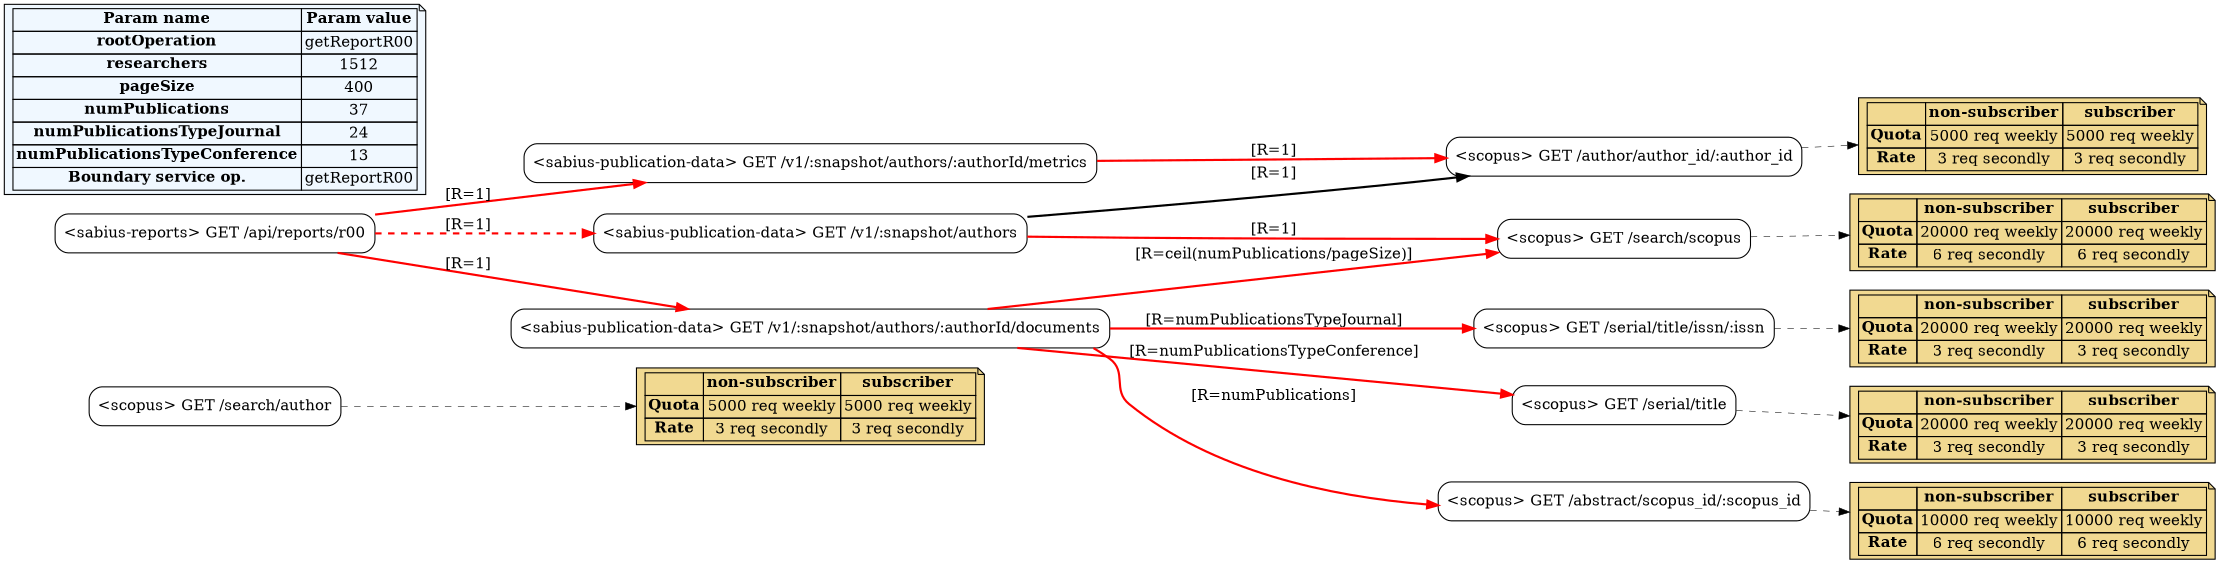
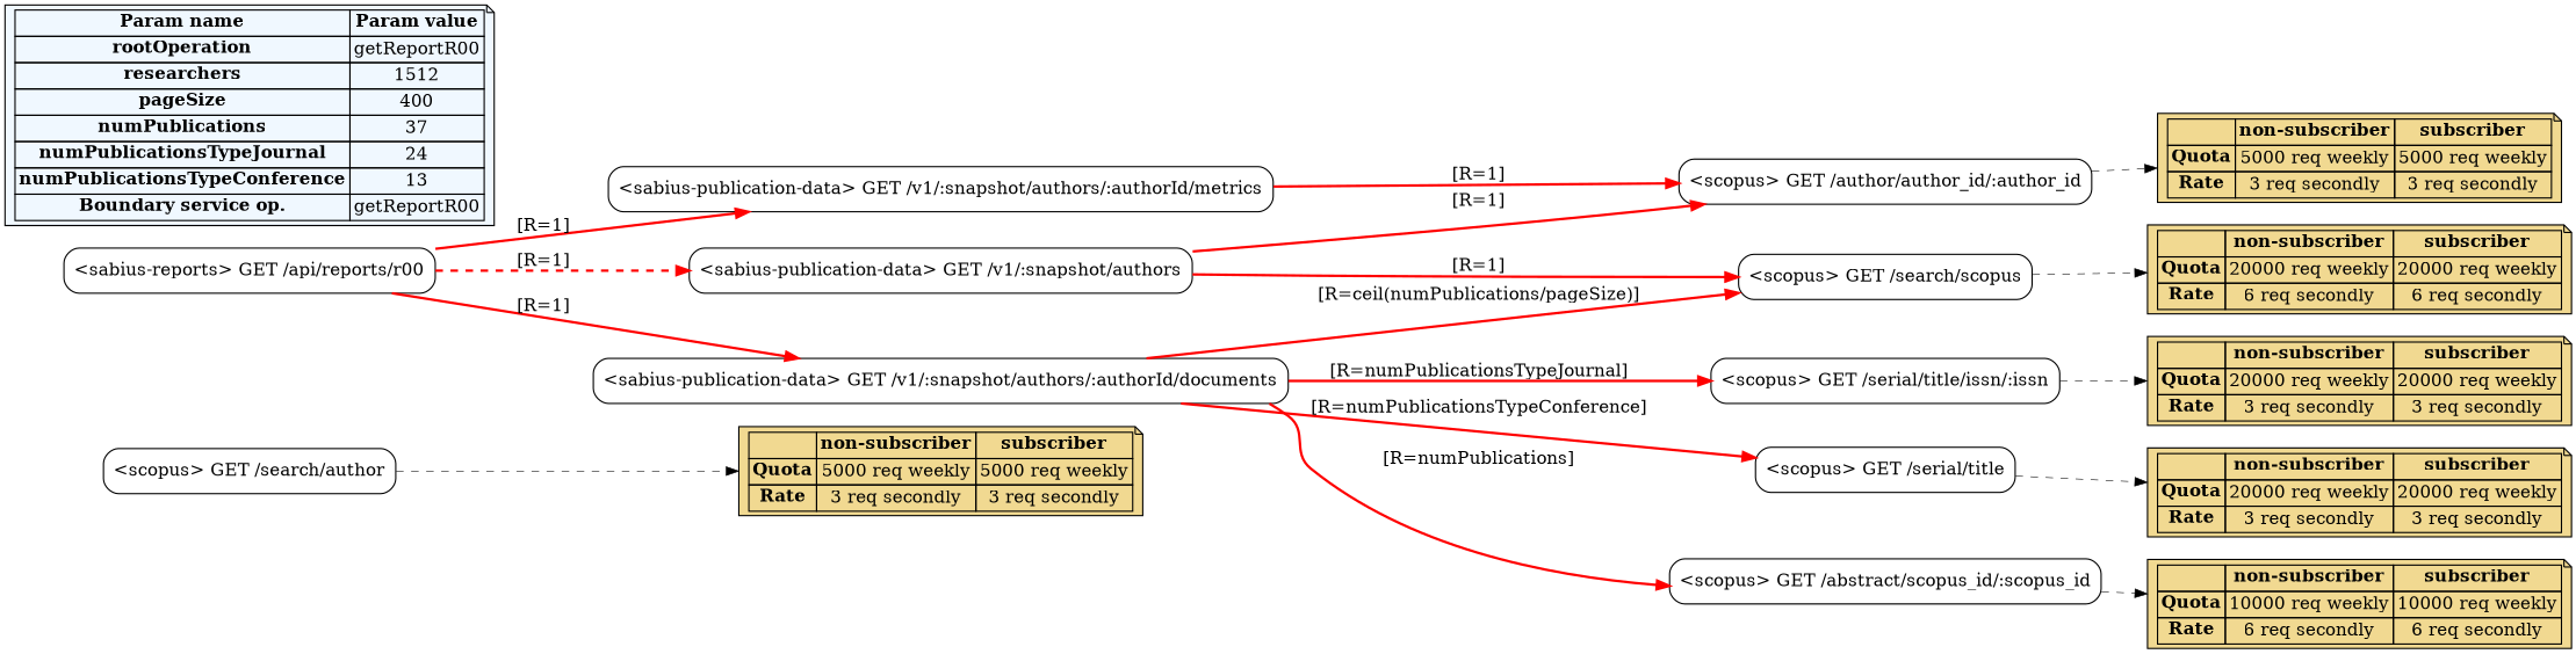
  digraph {
    rankdir=LR
    node [shape=box style=rounded]
    edge [color=red penwidth=2.0]
    n1 [label="<scopus> GET /search/author"]
    n2 [fillcolor="#F1D991" label=< <table border="0" cellborder="1" cellpadding="2" cellspacing="0"> <tr> <td></td> <td><b>non-subscriber</b></td> <td><b>subscriber</b></td> </tr> <tr> <td><b>Quota</b></td> <td>5000 req weekly</td> <td>5000 req weekly</td> </tr> <tr> <td><b>Rate</b></td> <td>3 req secondly</td> <td>3 req secondly</td> </tr> </table> > shape=note style=filled]
    n3 [label="<scopus> GET /author/author_id/:author_id"]
    n4 [fillcolor="#F1D991" label=< <table border="0" cellborder="1" cellpadding="2" cellspacing="0"> <tr> <td></td> <td><b>non-subscriber</b></td> <td><b>subscriber</b></td> </tr> <tr> <td><b>Quota</b></td> <td>5000 req weekly</td> <td>5000 req weekly</td> </tr> <tr> <td><b>Rate</b></td> <td>3 req secondly</td> <td>3 req secondly</td> </tr> </table> > shape=note style=filled]
    n5 [label="<scopus> GET /search/scopus"]
    n6 [fillcolor="#F1D991" label=< <table border="0" cellborder="1" cellpadding="2" cellspacing="0"> <tr> <td></td> <td><b>non-subscriber</b></td> <td><b>subscriber</b></td> </tr> <tr> <td><b>Quota</b></td> <td>20000 req weekly</td> <td>20000 req weekly</td> </tr> <tr> <td><b>Rate</b></td> <td>6 req secondly</td> <td>6 req secondly</td> </tr> </table> > shape=note style=filled]
    n7 [label="<scopus> GET /abstract/scopus_id/:scopus_id"]
    n8 [fillcolor="#F1D991" label=< <table border="0" cellborder="1" cellpadding="2" cellspacing="0"> <tr> <td></td> <td><b>non-subscriber</b></td> <td><b>subscriber</b></td> </tr> <tr> <td><b>Quota</b></td> <td>10000 req weekly</td> <td>10000 req weekly</td> </tr> <tr> <td><b>Rate</b></td> <td>6 req secondly</td> <td>6 req secondly</td> </tr> </table> > shape=note style=filled]
    n9 [label="<scopus> GET /serial/title/issn/:issn"]
    n10 [fillcolor="#F1D991" label=< <table border="0" cellborder="1" cellpadding="2" cellspacing="0"> <tr> <td></td> <td><b>non-subscriber</b></td> <td><b>subscriber</b></td> </tr> <tr> <td><b>Quota</b></td> <td>20000 req weekly</td> <td>20000 req weekly</td> </tr> <tr> <td><b>Rate</b></td> <td>3 req secondly</td> <td>3 req secondly</td> </tr> </table> > shape=note style=filled]
    n11 [label="<scopus> GET /serial/title"]
    n12 [fillcolor="#F1D991" label=< <table border="0" cellborder="1" cellpadding="2" cellspacing="0"> <tr> <td></td> <td><b>non-subscriber</b></td> <td><b>subscriber</b></td> </tr> <tr> <td><b>Quota</b></td> <td>20000 req weekly</td> <td>20000 req weekly</td> </tr> <tr> <td><b>Rate</b></td> <td>3 req secondly</td> <td>3 req secondly</td> </tr> </table> > shape=note style=filled]
    n13 [label="<sabius-publication-data> GET /v1/:snapshot/authors"]
    n14 [label="<sabius-publication-data> GET /v1/:snapshot/authors/:authorId/metrics"]
    n15 [label="<sabius-publication-data> GET /v1/:snapshot/authors/:authorId/documents"]
    n16 [label="<sabius-reports> GET /api/reports/r00"]
    n17 [fillcolor="#F0F8FF" label=< <table border="0" cellborder="1" cellpadding="2" cellspacing="0"> <tr> <td><b>Param name</b></td><td><b>Param value</b></td> </tr> <tr> <td><b>rootOperation</b></td> <td>getReportR00</td> </tr> <tr> <td><b>researchers</b></td> <td>1512</td> </tr> <tr> <td><b>pageSize</b></td> <td>400</td> </tr> <tr> <td><b>numPublications</b></td> <td>37</td> </tr> <tr> <td><b>numPublicationsTypeJournal</b></td> <td>24</td> </tr> <tr> <td><b>numPublicationsTypeConference</b></td> <td>13</td> </tr> <tr><td><b>Boundary service op.</b></td><td>getReportR00</td></tr> </table> > shape=note style=filled]
    subgraph sub_1 {
      n1
      n2
      n3
      n4
      n5
      n6
      n7
      n8
      n9
      n10
      n11
      n12
    }
    subgraph sub_2 {
      n13
      n14
      n15
    }
    subgraph sub_3 {
      n16
    }
    n1 -> n2 [color=black penwidth=0.5 style=dashed]
    n3 -> n4 [color=black penwidth=0.5 style=dashed]
    n5 -> n6 [color=black penwidth=0.5 style=dashed]
    n7 -> n8 [color=black penwidth=0.5 style=dashed]
    n9 -> n10 [color=black penwidth=0.5 style=dashed]
    n11 -> n12 [color=black penwidth=0.5 style=dashed]
-   n13 -> n3 [color=black label="[R=1]"]
+   n13 -> n3 [label="[R=1]"]
    n13 -> n5 [label="[R=1]"]
    n14 -> n3 [label="[R=1]"]
    n15 -> n5 [label="[R=ceil(numPublications/pageSize)]"]
    n15 -> n7 [label="[R=numPublications]"]
    n15 -> n9 [label="[R=numPublicationsTypeJournal]"]
    n15 -> n11 [label="[R=numPublicationsTypeConference]"]
    n16 -> n13 [label="[R=1]" style=dashed]
    n16 -> n14 [label="[R=1]"]
    n16 -> n15 [label="[R=1]"]
  }
